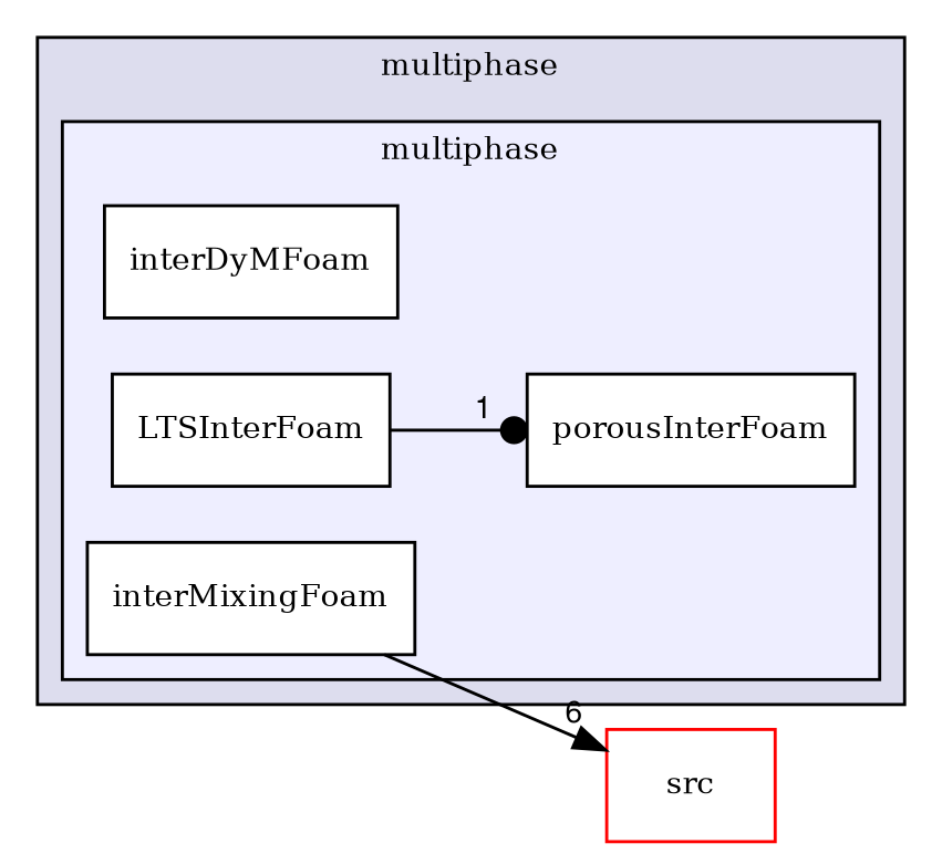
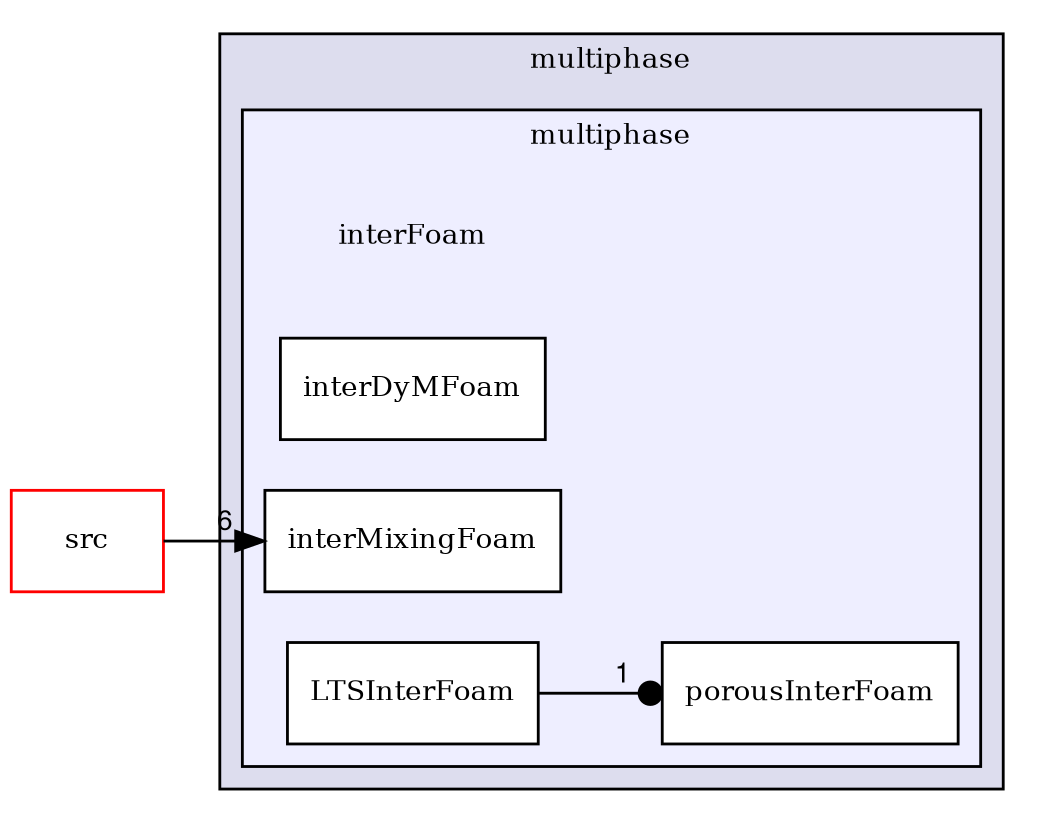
  digraph {
    compound=true
    fontname="DejaVu Serif"
    rankdir=LR
    node [fontname="DejaVu Serif" fontsize=10 shape=box color=black fillcolor=white style=filled]
    edge [fontname="DejaVu Serif" labeldistance=1.5 labelfontname=FreeSans labelfontsize=10]
+   n1 [label=interFoam shape=plaintext color="" fillcolor="" style=""]
    n2 [label=interDyMFoam]
    n3 [label=interMixingFoam]
    n4 [label=LTSInterFoam]
    n5 [label=porousInterFoam]
    n6 [color=red label=src fillcolor="" style=""]
    subgraph cluster_1 {
      bgcolor="#ddddee"
      fontsize=10
      label=multiphase
      pencolor=black
      subgraph cluster_2 {
        bgcolor="#eeeeff"
        fontsize=10
        label=multiphase
        pencolor=black
+       n1
        n2
        n3
        n4
        n5
      }
    }
-   n3 -> n6 [arrowhead=normal headlabel=6]
+   n6 -> n3 [arrowhead=normal headlabel=6]
    n4 -> n5 [arrowhead=dot headlabel=1]
  }
